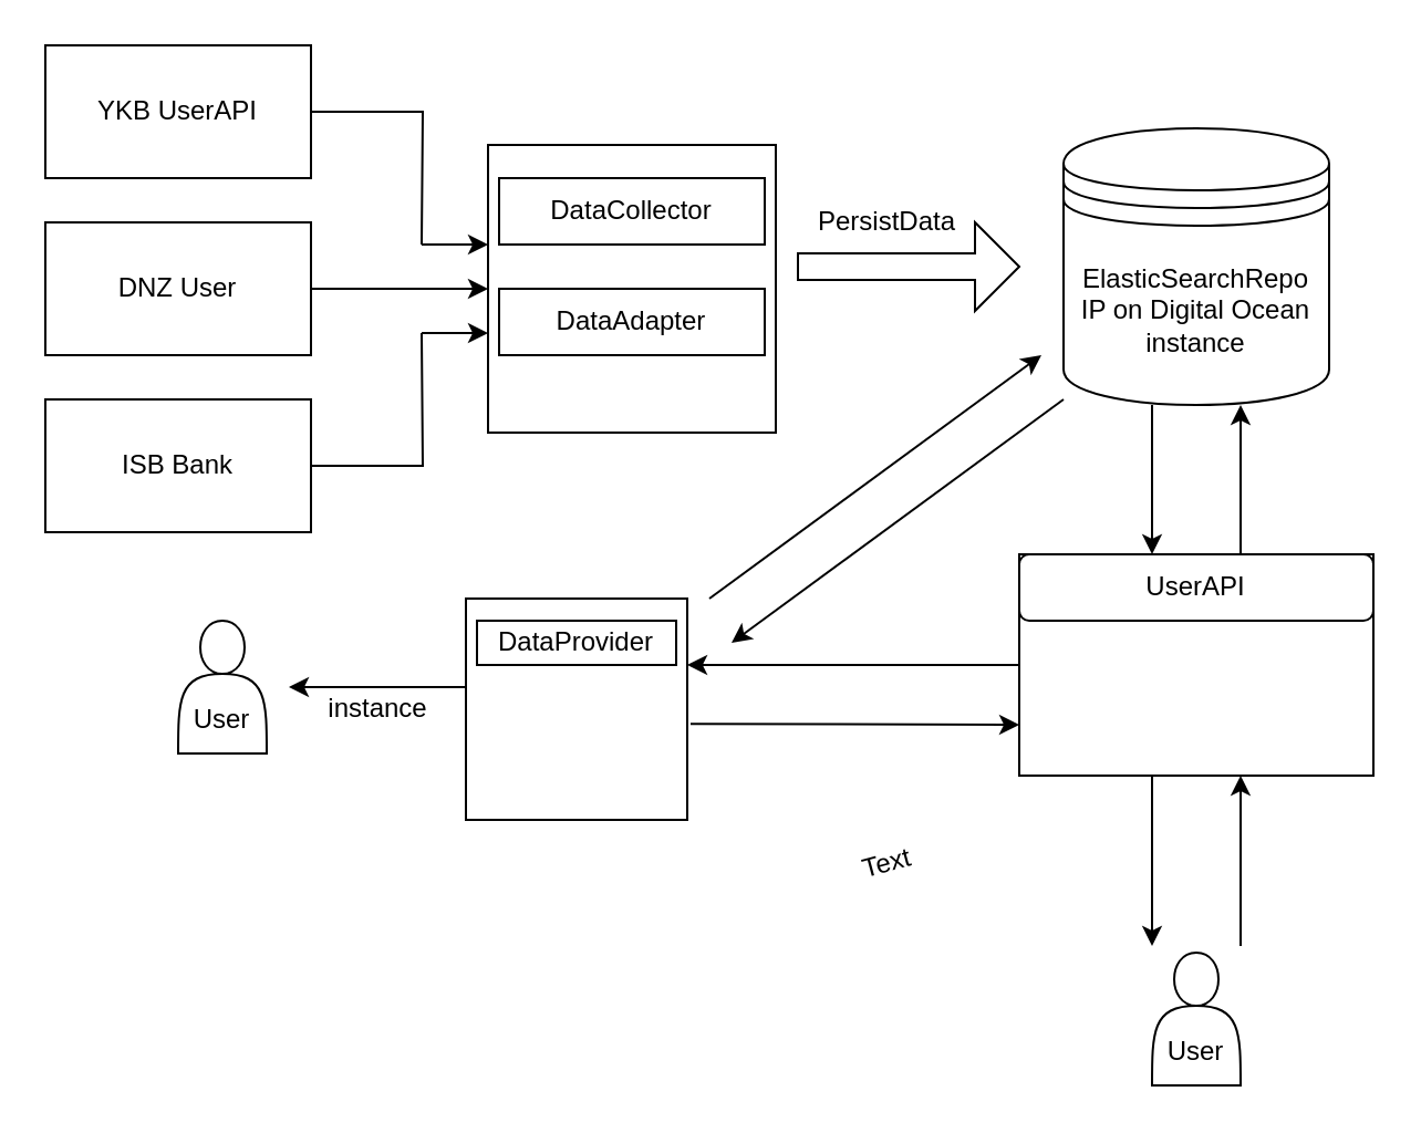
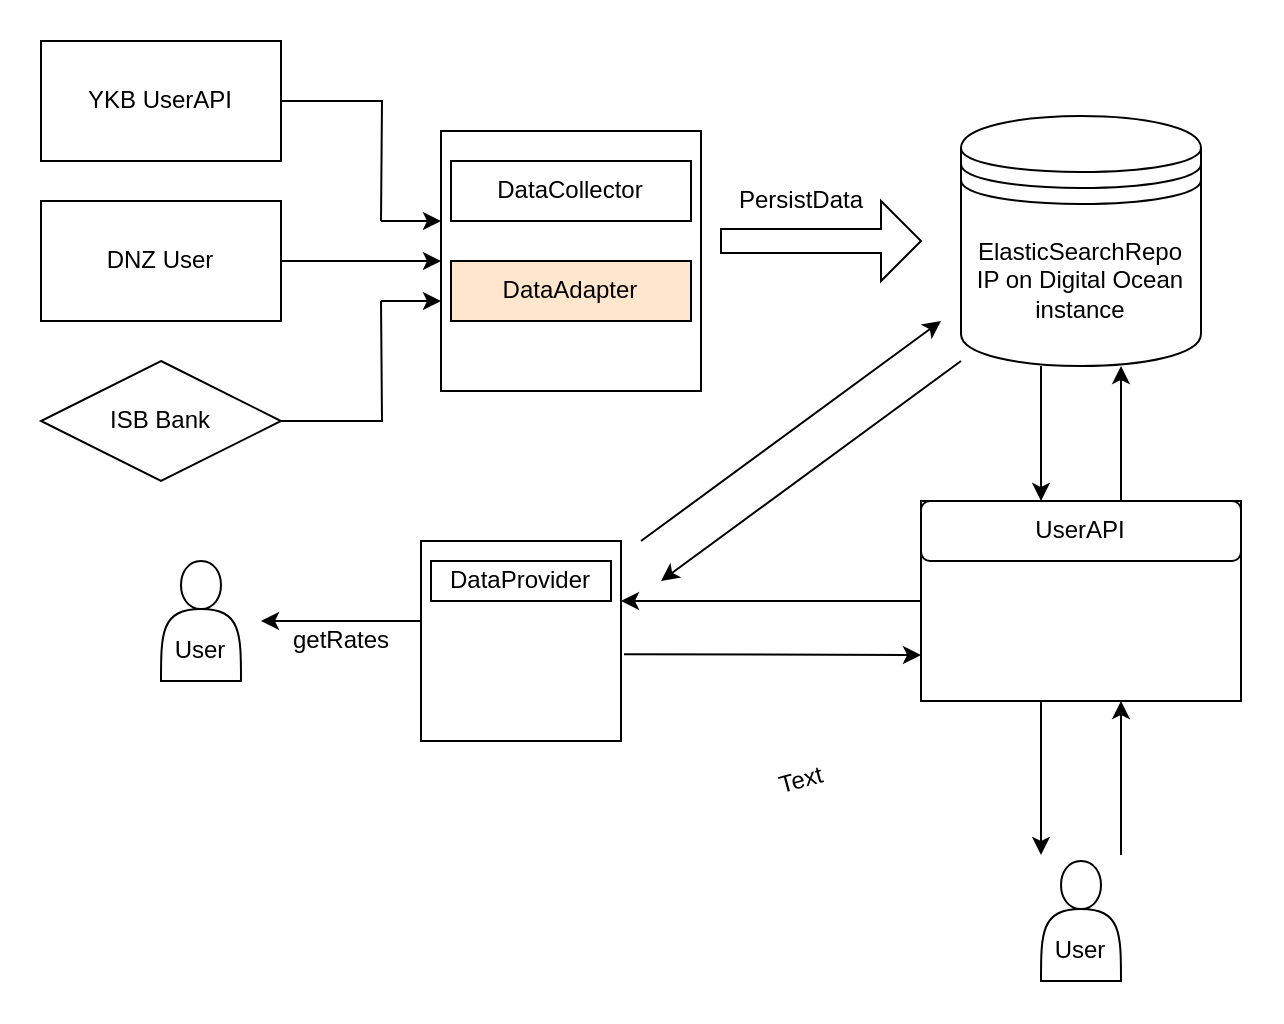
  <mxCell id="0" />
  <mxCell id="1" parent="0" />
  <mxCell id="2" style="edgeStyle=orthogonalEdgeStyle;rounded=0;orthogonalLoop=1;jettySize=auto;html=1;endArrow=none;endFill=0;" edge="1" parent="1" source="3"><mxGeometry relative="1" as="geometry"><mxPoint x="190" y="110" as="targetPoint" /></mxGeometry></mxCell>
  <mxCell id="3" value="YKB UserAPI" style="rounded=0;whiteSpace=wrap;html=1;" vertex="1" parent="1"><mxGeometry x="20" y="20" width="120" height="60" as="geometry" /></mxCell>
  <mxCell id="4" style="edgeStyle=orthogonalEdgeStyle;rounded=0;orthogonalLoop=1;jettySize=auto;html=1;endArrow=none;endFill=0;" edge="1" parent="1" source="5"><mxGeometry relative="1" as="geometry"><mxPoint x="200" y="130" as="targetPoint" /></mxGeometry></mxCell>
  <mxCell id="5" value="DNZ User" style="rounded=0;whiteSpace=wrap;html=1;" vertex="1" parent="1"><mxGeometry x="20" y="100" width="120" height="60" as="geometry" /></mxCell>
  <mxCell id="6" style="edgeStyle=orthogonalEdgeStyle;rounded=0;orthogonalLoop=1;jettySize=auto;html=1;endArrow=none;endFill=0;" edge="1" parent="1" source="7"><mxGeometry relative="1" as="geometry"><mxPoint x="190" y="150" as="targetPoint" /></mxGeometry></mxCell>
- <mxCell id="7" value="ISB Bank" style="rounded=0;whiteSpace=wrap;html=1;" vertex="1" parent="1"><mxGeometry x="20" y="180" width="120" height="60" as="geometry" /></mxCell>
+ <mxCell id="7" value="ISB Bank" style="rhombus;whiteSpace=wrap;html=1;" vertex="1" parent="1"><mxGeometry x="20" y="180" width="120" height="60" as="geometry" /></mxCell>
  <mxCell id="8" value="" style="endArrow=classic;html=1;" edge="1" parent="1"><mxGeometry width="50" height="50" relative="1" as="geometry"><mxPoint x="190" y="110" as="sourcePoint" /><mxPoint x="220" y="110" as="targetPoint" /></mxGeometry></mxCell>
  <mxCell id="9" value="" style="endArrow=classic;html=1;" edge="1" parent="1"><mxGeometry width="50" height="50" relative="1" as="geometry"><mxPoint x="190" y="150" as="sourcePoint" /><mxPoint x="220" y="150" as="targetPoint" /></mxGeometry></mxCell>
  <mxCell id="10" value="" style="endArrow=classic;html=1;" edge="1" parent="1"><mxGeometry width="50" height="50" relative="1" as="geometry"><mxPoint x="200" y="130" as="sourcePoint" /><mxPoint x="220" y="130" as="targetPoint" /></mxGeometry></mxCell>
  <mxCell id="11" value="" style="whiteSpace=wrap;html=1;aspect=fixed;" vertex="1" parent="1"><mxGeometry x="220" y="65" width="130" height="130" as="geometry" /></mxCell>
  <mxCell id="12" value="DataCollector" style="rounded=0;whiteSpace=wrap;html=1;" vertex="1" parent="1"><mxGeometry x="225" y="80" width="120" height="30" as="geometry" /></mxCell>
- <mxCell id="13" value="DataAdapter" style="rounded=0;whiteSpace=wrap;html=1;" vertex="1" parent="1"><mxGeometry x="225" y="130" width="120" height="30" as="geometry" /></mxCell>
+ <mxCell id="13" value="DataAdapter" style="rounded=0;whiteSpace=wrap;html=1;fillColor=#ffe6cc;" vertex="1" parent="1"><mxGeometry x="225" y="130" width="120" height="30" as="geometry" /></mxCell>
  <mxCell id="14" value="" style="shape=singleArrow;whiteSpace=wrap;html=1;" vertex="1" parent="1"><mxGeometry x="360" y="100" width="100" height="40" as="geometry" /></mxCell>
  <mxCell id="15" value="PersistData" style="text;html=1;align=center;verticalAlign=middle;resizable=0;points=[];autosize=1;" vertex="1" parent="1"><mxGeometry x="360" y="90" width="80" height="20" as="geometry" /></mxCell>
  <mxCell id="16" value="ElasticSearchRepo&lt;br&gt;IP on Digital Ocean instance" style="shape=datastore;whiteSpace=wrap;html=1;" vertex="1" parent="1"><mxGeometry x="480" y="57.5" width="120" height="125" as="geometry" /></mxCell>
  <mxCell id="17" value="" style="endArrow=classic;html=1;" edge="1" parent="1"><mxGeometry width="50" height="50" relative="1" as="geometry"><mxPoint x="520" y="182.5" as="sourcePoint" /><mxPoint x="520" y="250" as="targetPoint" /><Array as="points"><mxPoint x="520" y="210" /></Array></mxGeometry></mxCell>
  <mxCell id="18" value="" style="endArrow=classic;html=1;" edge="1" parent="1"><mxGeometry width="50" height="50" relative="1" as="geometry"><mxPoint x="560" y="251" as="sourcePoint" /><mxPoint x="560" y="182.5" as="targetPoint" /><Array as="points"><mxPoint x="560" y="250.5" /></Array></mxGeometry></mxCell>
  <mxCell id="19" value="&lt;span style=&quot;color: rgb(3 , 47 , 98) ; font-family: , &amp;#34;consolas&amp;#34; , &amp;#34;liberation mono&amp;#34; , &amp;#34;menlo&amp;#34; , monospace ; white-space: pre ; background-color: rgb(255 , 255 , 255)&quot;&gt;&lt;br&gt;&lt;/span&gt;" style="rounded=0;whiteSpace=wrap;html=1;" vertex="1" parent="1"><mxGeometry x="460" y="250" width="160" height="100" as="geometry" /></mxCell>
  <mxCell id="20" value="UserAPI" style="rounded=1;whiteSpace=wrap;html=1;" vertex="1" parent="1"><mxGeometry x="460" y="250" width="160" height="30" as="geometry" /></mxCell>
  <mxCell id="21" value="" style="endArrow=classic;html=1;" edge="1" parent="1"><mxGeometry width="50" height="50" relative="1" as="geometry"><mxPoint x="520" y="350" as="sourcePoint" /><mxPoint x="520" y="427" as="targetPoint" /><Array as="points" /></mxGeometry></mxCell>
  <mxCell id="22" value="" style="endArrow=none;html=1;endFill=0;startArrow=classic;startFill=1;" edge="1" parent="1"><mxGeometry width="50" height="50" relative="1" as="geometry"><mxPoint x="560" y="350" as="sourcePoint" /><mxPoint x="560" y="427" as="targetPoint" /><Array as="points" /></mxGeometry></mxCell>
  <mxCell id="23" value="&lt;br&gt;&lt;br&gt;User" style="shape=actor;whiteSpace=wrap;html=1;" vertex="1" parent="1"><mxGeometry x="520" y="430" width="40" height="60" as="geometry" /></mxCell>
  <mxCell id="24" value="" style="endArrow=classic;html=1;exitX=0;exitY=0.5;exitDx=0;exitDy=0;" edge="1" parent="1" source="19"><mxGeometry width="50" height="50" relative="1" as="geometry"><mxPoint x="290" y="320" as="sourcePoint" /><mxPoint x="310" y="300" as="targetPoint" /></mxGeometry></mxCell>
  <mxCell id="25" value="" style="endArrow=none;html=1;startArrow=classic;startFill=1;endFill=0;entryX=1.015;entryY=0.566;entryDx=0;entryDy=0;entryPerimeter=0;" edge="1" parent="1" target="26"><mxGeometry width="50" height="50" relative="1" as="geometry"><mxPoint x="460" y="327" as="sourcePoint" /><mxPoint x="320" y="325" as="targetPoint" /><Array as="points" /></mxGeometry></mxCell>
  <mxCell id="26" value="" style="whiteSpace=wrap;html=1;aspect=fixed;" vertex="1" parent="1"><mxGeometry x="210" y="270" width="100" height="100" as="geometry" /></mxCell>
  <mxCell id="27" value="DataProvider" style="rounded=0;whiteSpace=wrap;html=1;" vertex="1" parent="1"><mxGeometry x="215" y="280" width="90" height="20" as="geometry" /></mxCell>
  <mxCell id="28" value="" style="endArrow=classic;html=1;" edge="1" parent="1"><mxGeometry width="50" height="50" relative="1" as="geometry"><mxPoint x="210" y="310" as="sourcePoint" /><mxPoint x="130" y="310" as="targetPoint" /></mxGeometry></mxCell>
- <mxCell id="29" value="instance" style="text;html=1;align=center;verticalAlign=middle;resizable=0;points=[];autosize=1;" vertex="1" parent="1"><mxGeometry x="140" y="310" width="60" height="20" as="geometry" /></mxCell>
+ <mxCell id="29" value="getRates" style="text;html=1;align=center;verticalAlign=middle;resizable=0;points=[];autosize=1;" vertex="1" parent="1"><mxGeometry x="140" y="310" width="60" height="20" as="geometry" /></mxCell>
  <mxCell id="30" value="&lt;br&gt;&lt;br&gt;User" style="shape=actor;whiteSpace=wrap;html=1;" vertex="1" parent="1"><mxGeometry x="80" y="280" width="40" height="60" as="geometry" /></mxCell>
  <mxCell id="31" value="" style="endArrow=classic;html=1;" edge="1" parent="1"><mxGeometry width="50" height="50" relative="1" as="geometry"><mxPoint x="320" y="270" as="sourcePoint" /><mxPoint x="470" y="160" as="targetPoint" /></mxGeometry></mxCell>
  <mxCell id="32" value="" style="endArrow=none;html=1;startArrow=classic;startFill=1;endFill=0;" edge="1" parent="1"><mxGeometry width="50" height="50" relative="1" as="geometry"><mxPoint x="330" y="290" as="sourcePoint" /><mxPoint x="480" y="180" as="targetPoint" /></mxGeometry></mxCell>
  <mxCell id="33" value="Text" style="text;html=1;align=center;verticalAlign=middle;resizable=0;points=[];autosize=1;rotation=-15;" vertex="1" parent="1"><mxGeometry x="380" y="380" width="40" height="20" as="geometry" /></mxCell>
